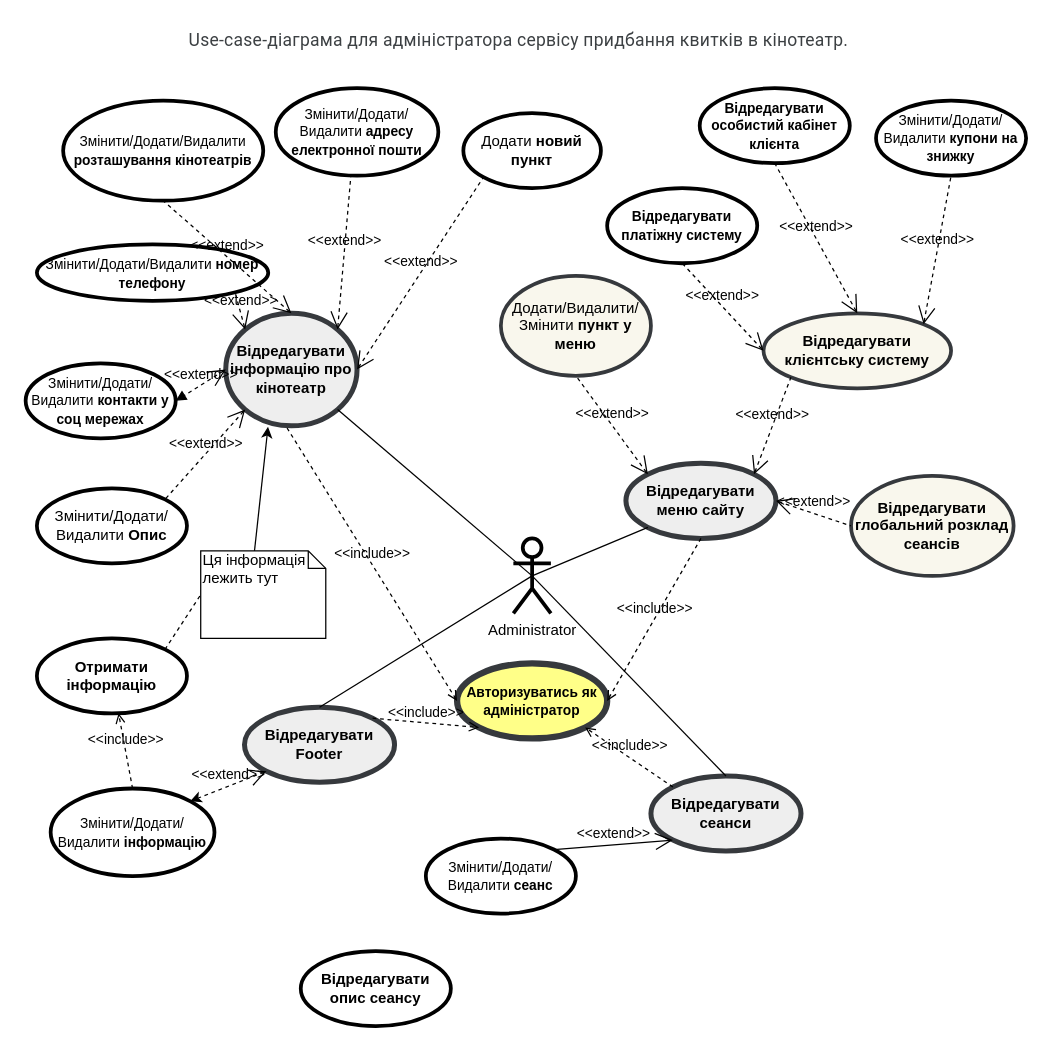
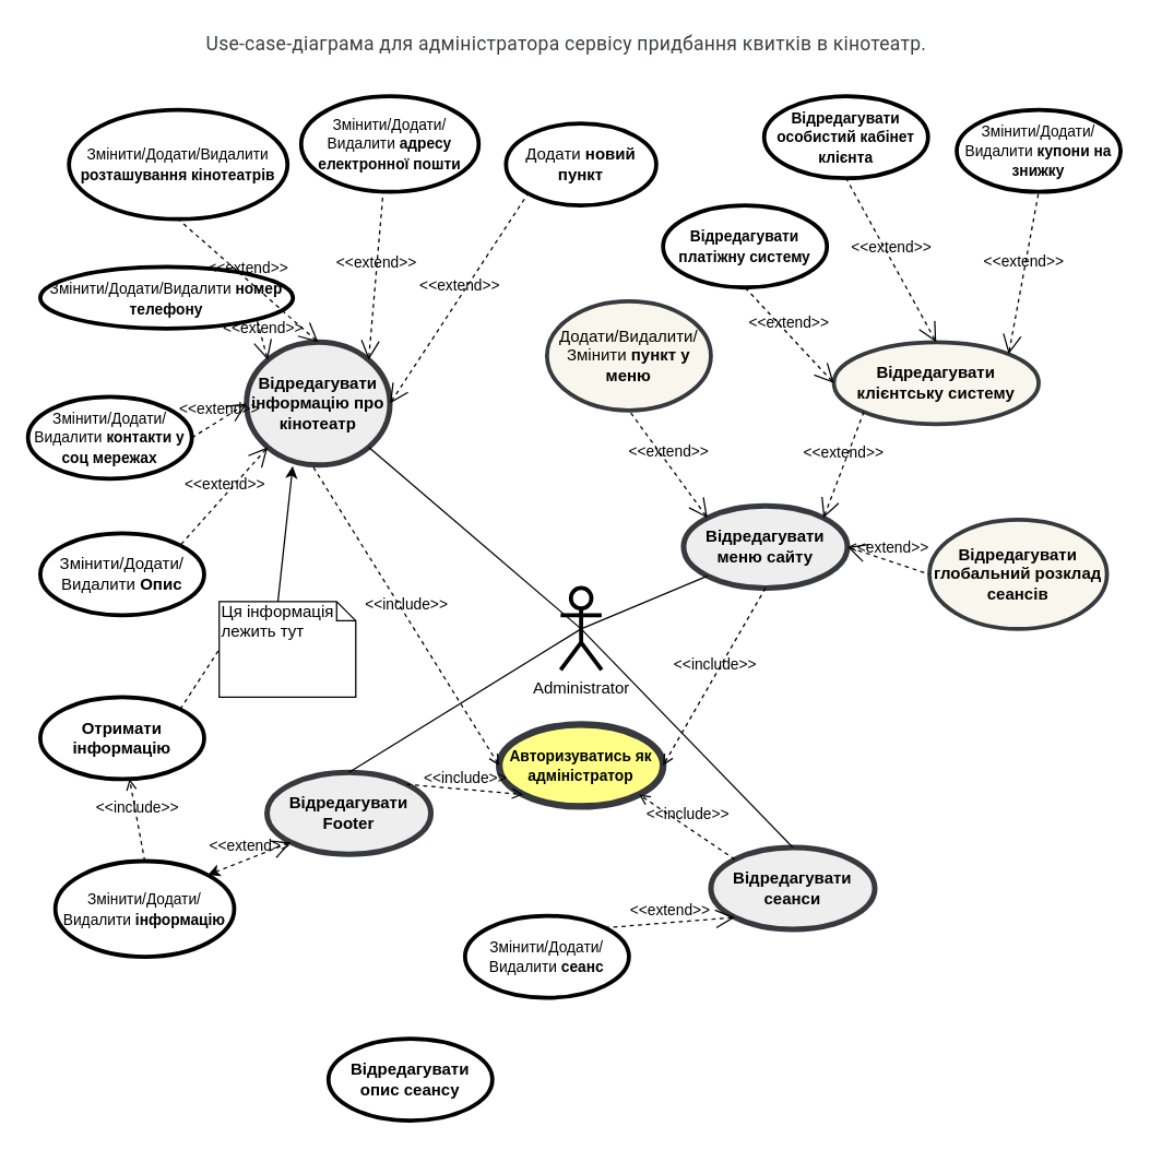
  <mxCell id="0" />
  <mxCell id="1" parent="0" />
  <mxCell id="2" value="&lt;font style=&quot;font-size: 11px&quot;&gt;Авторизуватись як адміністратор&lt;/font&gt;" style="shape=ellipse;html=1;strokeWidth=5;fontStyle=1;whiteSpace=wrap;align=center;perimeter=ellipsePerimeter;fillColor=#ffff88;strokeColor=#36393d;" vertex="1" parent="1"><mxGeometry x="365" y="530" width="120" height="60" as="geometry" /></mxCell>
  <mxCell id="3" value="Administrator" style="shape=umlActor;html=1;verticalLabelPosition=bottom;verticalAlign=top;align=center;strokeWidth=3;" vertex="1" parent="1"><mxGeometry x="410" y="430" width="30" height="60" as="geometry" /></mxCell>
  <mxCell id="4" value="&lt;span style=&quot;color: rgb(60 , 64 , 67) ; font-family: &amp;#34;roboto&amp;#34; , &amp;#34;arial&amp;#34; , sans-serif ; font-size: 14px ; letter-spacing: 0.2px&quot;&gt;Use-case-діаграма для адміністратора сервісу придбання квитків в кінотеатр.&lt;br/&gt;&lt;br/&gt;&lt;/span&gt;" style="text;html=1;align=center;verticalAlign=middle;resizable=0;points=[];autosize=1;" vertex="1" parent="1"><mxGeometry x="149" y="20" width="530" height="40" as="geometry" /></mxCell>
  <mxCell id="5" value="Відредагувати сеанси" style="shape=ellipse;html=1;strokeWidth=4;fontStyle=1;whiteSpace=wrap;align=center;perimeter=ellipsePerimeter;shadow=0;sketch=0;fillColor=#eeeeee;strokeColor=#36393d;" vertex="1" parent="1"><mxGeometry x="520" y="620" width="120" height="60" as="geometry" /></mxCell>
  <mxCell id="6" value="Відредагувати інформацію про кінотеатр" style="shape=ellipse;html=1;strokeWidth=4;fontStyle=1;whiteSpace=wrap;align=center;perimeter=ellipsePerimeter;shadow=0;sketch=0;fillColor=#eeeeee;strokeColor=#36393d;" vertex="1" parent="1"><mxGeometry x="180" y="250" width="105" height="90" as="geometry" /></mxCell>
  <mxCell id="7" value="Відредагувати меню сайту" style="shape=ellipse;html=1;strokeWidth=4;fontStyle=1;whiteSpace=wrap;align=center;perimeter=ellipsePerimeter;shadow=0;sketch=0;fillColor=#eeeeee;strokeColor=#36393d;" vertex="1" parent="1"><mxGeometry x="500" y="370" width="120" height="60" as="geometry" /></mxCell>
  <mxCell id="8" value="Відредагувати Footer" style="shape=ellipse;html=1;strokeWidth=4;fontStyle=1;whiteSpace=wrap;align=center;perimeter=ellipsePerimeter;shadow=0;sketch=0;perimeterSpacing=0;fillColor=#eeeeee;strokeColor=#36393d;" vertex="1" parent="1"><mxGeometry x="195" y="565" width="120" height="60" as="geometry" /></mxCell>
  <mxCell id="9" value="" style="edgeStyle=none;html=1;endArrow=none;verticalAlign=bottom;exitX=1;exitY=1;exitDx=0;exitDy=0;entryX=0.5;entryY=0.5;entryDx=0;entryDy=0;entryPerimeter=0;" edge="1" parent="1" source="6" target="3"><mxGeometry width="160" relative="1" as="geometry"><mxPoint x="280" y="480" as="sourcePoint" /><mxPoint x="440" y="480" as="targetPoint" /></mxGeometry></mxCell>
  <mxCell id="10" value="" style="edgeStyle=none;html=1;endArrow=none;verticalAlign=bottom;entryX=0;entryY=1;entryDx=0;entryDy=0;exitX=0.5;exitY=0.5;exitDx=0;exitDy=0;exitPerimeter=0;" edge="1" parent="1" source="3" target="7"><mxGeometry width="160" relative="1" as="geometry"><mxPoint x="280" y="480" as="sourcePoint" /><mxPoint x="440" y="480" as="targetPoint" /></mxGeometry></mxCell>
  <mxCell id="11" value="" style="edgeStyle=none;html=1;endArrow=none;verticalAlign=bottom;exitX=0.5;exitY=0;exitDx=0;exitDy=0;entryX=0.5;entryY=0.5;entryDx=0;entryDy=0;entryPerimeter=0;" edge="1" parent="1" source="8" target="3"><mxGeometry width="160" relative="1" as="geometry"><mxPoint x="280" y="480" as="sourcePoint" /><mxPoint x="440" y="480" as="targetPoint" /></mxGeometry></mxCell>
  <mxCell id="12" value="" style="edgeStyle=none;html=1;endArrow=none;verticalAlign=bottom;entryX=0.5;entryY=0;entryDx=0;entryDy=0;exitX=0.5;exitY=0.5;exitDx=0;exitDy=0;exitPerimeter=0;" edge="1" parent="1" source="3" target="5"><mxGeometry width="160" relative="1" as="geometry"><mxPoint x="280" y="480" as="sourcePoint" /><mxPoint x="440" y="480" as="targetPoint" /></mxGeometry></mxCell>
  <mxCell id="13" value="&amp;lt;&amp;lt;include&amp;gt;&amp;gt;" style="edgeStyle=none;html=1;endArrow=open;verticalAlign=bottom;dashed=1;labelBackgroundColor=none;exitX=1;exitY=0;exitDx=0;exitDy=0;entryX=0;entryY=1;entryDx=0;entryDy=0;" edge="1" parent="1" source="8" target="2"><mxGeometry width="160" relative="1" as="geometry"><mxPoint x="325" y="630" as="sourcePoint" /><mxPoint x="485" y="630" as="targetPoint" /></mxGeometry></mxCell>
  <mxCell id="14" value="&amp;lt;&amp;lt;include&amp;gt;&amp;gt;" style="edgeStyle=none;html=1;endArrow=open;verticalAlign=bottom;dashed=1;labelBackgroundColor=none;exitX=0.467;exitY=1.019;exitDx=0;exitDy=0;entryX=0;entryY=0.5;entryDx=0;entryDy=0;exitPerimeter=0;" edge="1" parent="1" source="6" target="2"><mxGeometry width="160" relative="1" as="geometry"><mxPoint x="280" y="480" as="sourcePoint" /><mxPoint x="440" y="480" as="targetPoint" /></mxGeometry></mxCell>
  <mxCell id="15" value="&amp;lt;&amp;lt;include&amp;gt;&amp;gt;" style="edgeStyle=none;html=1;endArrow=open;verticalAlign=bottom;dashed=1;labelBackgroundColor=none;exitX=0.5;exitY=1;exitDx=0;exitDy=0;entryX=1;entryY=0.5;entryDx=0;entryDy=0;" edge="1" parent="1" source="7" target="2"><mxGeometry width="160" relative="1" as="geometry"><mxPoint x="280" y="480" as="sourcePoint" /><mxPoint x="440" y="480" as="targetPoint" /></mxGeometry></mxCell>
  <mxCell id="16" value="&amp;lt;&amp;lt;include&amp;gt;&amp;gt;" style="edgeStyle=none;html=1;endArrow=open;verticalAlign=bottom;dashed=1;labelBackgroundColor=none;exitX=0;exitY=0;exitDx=0;exitDy=0;entryX=1;entryY=1;entryDx=0;entryDy=0;" edge="1" parent="1" source="5" target="2"><mxGeometry width="160" relative="1" as="geometry"><mxPoint x="280" y="480" as="sourcePoint" /><mxPoint x="440" y="480" as="targetPoint" /></mxGeometry></mxCell>
  <mxCell id="17" value="&lt;span style=&quot;font-weight: normal&quot;&gt;Змінити/Додати/Видалити &lt;/span&gt;Опис" style="shape=ellipse;html=1;strokeWidth=3;fontStyle=1;whiteSpace=wrap;align=center;perimeter=ellipsePerimeter;shadow=0;sketch=0;" vertex="1" parent="1"><mxGeometry x="29" y="390" width="120" height="60" as="geometry" /></mxCell>
  <mxCell id="18" value="&lt;font style=&quot;font-size: 11px ; font-weight: normal&quot;&gt;Змінити/Додати/Видалити &lt;/font&gt;&lt;font style=&quot;font-size: 11px&quot;&gt;контакти у соц мережах&lt;/font&gt;" style="shape=ellipse;html=1;strokeWidth=3;fontStyle=1;whiteSpace=wrap;align=center;perimeter=ellipsePerimeter;shadow=0;sketch=0;" vertex="1" parent="1"><mxGeometry x="20" y="290" width="120" height="60" as="geometry" /></mxCell>
  <mxCell id="19" value="&lt;span style=&quot;font-size: 11px ; font-weight: normal&quot;&gt;Змінити/Додати/Видалити &lt;/span&gt;&lt;span style=&quot;font-size: 11px&quot;&gt;номер телефону&lt;/span&gt;" style="shape=ellipse;html=1;strokeWidth=3;fontStyle=1;whiteSpace=wrap;align=center;perimeter=ellipsePerimeter;shadow=0;sketch=0;" vertex="1" parent="1"><mxGeometry x="29" y="195" width="185" height="45" as="geometry" /></mxCell>
  <mxCell id="20" value="&lt;font style=&quot;font-size: 11px ; font-weight: normal&quot;&gt;Змінити/Додати/Видалити &lt;/font&gt;&lt;font style=&quot;font-size: 11px&quot;&gt;розташування кінотеатрів&lt;/font&gt;" style="shape=ellipse;html=1;strokeWidth=3;fontStyle=1;whiteSpace=wrap;align=center;perimeter=ellipsePerimeter;shadow=0;sketch=0;" vertex="1" parent="1"><mxGeometry x="50" y="80" width="160" height="80" as="geometry" /></mxCell>
  <mxCell id="21" value="&lt;span style=&quot;font-size: 11px ; font-weight: normal&quot;&gt;Змінити/Додати/Видалити &lt;/span&gt;&lt;span style=&quot;font-size: 11px&quot;&gt;адресу електронної пошти&lt;/span&gt;" style="shape=ellipse;html=1;strokeWidth=3;fontStyle=1;whiteSpace=wrap;align=center;perimeter=ellipsePerimeter;shadow=0;sketch=0;" vertex="1" parent="1"><mxGeometry x="220" y="70" width="130" height="70" as="geometry" /></mxCell>
  <mxCell id="22" value="&lt;span style=&quot;font-weight: normal&quot;&gt;Додати/Видалити/Змінити&amp;nbsp;&lt;/span&gt;пункт у меню" style="shape=ellipse;html=1;strokeWidth=3;fontStyle=1;whiteSpace=wrap;align=center;perimeter=ellipsePerimeter;shadow=0;sketch=0;fillColor=#f9f7ed;strokeColor=#36393d;" vertex="1" parent="1"><mxGeometry x="400" y="220" width="120" height="80" as="geometry" /></mxCell>
  <mxCell id="23" value="&lt;span style=&quot;font-weight: normal&quot;&gt;Додати &lt;/span&gt;новий пункт" style="shape=ellipse;html=1;strokeWidth=3;fontStyle=1;whiteSpace=wrap;align=center;perimeter=ellipsePerimeter;shadow=0;sketch=0;" vertex="1" parent="1"><mxGeometry x="370" y="90" width="110" height="60" as="geometry" /></mxCell>
  <mxCell id="24" value="Відредагувати клієнтську систему" style="shape=ellipse;html=1;strokeWidth=3;fontStyle=1;whiteSpace=wrap;align=center;perimeter=ellipsePerimeter;shadow=0;sketch=0;fillColor=#f9f7ed;strokeColor=#36393d;" vertex="1" parent="1"><mxGeometry x="610" y="250" width="150" height="60" as="geometry" /></mxCell>
  <mxCell id="25" value="&amp;lt;&amp;lt;extend&amp;gt;&amp;gt;" style="edgeStyle=none;html=1;startArrow=open;endArrow=none;startSize=12;verticalAlign=bottom;dashed=1;labelBackgroundColor=none;exitX=0;exitY=1;exitDx=0;exitDy=0;entryX=1;entryY=0;entryDx=0;entryDy=0;" edge="1" parent="1" source="6" target="17"><mxGeometry width="160" relative="1" as="geometry"><mxPoint x="280" y="420" as="sourcePoint" /><mxPoint x="440" y="420" as="targetPoint" /></mxGeometry></mxCell>
- <mxCell id="26" value="&amp;lt;&amp;lt;extend&amp;gt;&amp;gt;" style="edgeStyle=none;html=1;startArrow=open;endArrow=block;startSize=12;verticalAlign=bottom;dashed=1;labelBackgroundColor=none;entryX=1;entryY=0.5;entryDx=0;entryDy=0;exitX=0;exitY=0.5;exitDx=0;exitDy=0;" edge="1" parent="1" source="6" target="18"><mxGeometry width="160" relative="1" as="geometry"><mxPoint x="290" y="290" as="sourcePoint" /><mxPoint x="450" y="290" as="targetPoint" /></mxGeometry></mxCell>
+ <mxCell id="26" value="&amp;lt;&amp;lt;extend&amp;gt;&amp;gt;" style="edgeStyle=none;html=1;startArrow=open;endArrow=none;startSize=12;verticalAlign=bottom;dashed=1;labelBackgroundColor=none;entryX=1;entryY=0.5;entryDx=0;entryDy=0;exitX=0;exitY=0.5;exitDx=0;exitDy=0;" edge="1" parent="1" source="6" target="18"><mxGeometry width="160" relative="1" as="geometry"><mxPoint x="290" y="290" as="sourcePoint" /><mxPoint x="450" y="290" as="targetPoint" /></mxGeometry></mxCell>
  <mxCell id="27" value="&amp;lt;&amp;lt;extend&amp;gt;&amp;gt;" style="edgeStyle=none;html=1;startArrow=open;endArrow=none;startSize=12;verticalAlign=bottom;dashed=1;labelBackgroundColor=none;entryX=1;entryY=1;entryDx=0;entryDy=0;exitX=0;exitY=0;exitDx=0;exitDy=0;" edge="1" parent="1" source="6" target="19"><mxGeometry width="160" relative="1" as="geometry"><mxPoint x="290" y="290" as="sourcePoint" /><mxPoint x="450" y="290" as="targetPoint" /></mxGeometry></mxCell>
  <mxCell id="28" value="&amp;lt;&amp;lt;extend&amp;gt;&amp;gt;" style="edgeStyle=none;html=1;startArrow=open;endArrow=none;startSize=12;verticalAlign=bottom;dashed=1;labelBackgroundColor=none;entryX=0.5;entryY=1;entryDx=0;entryDy=0;exitX=0.5;exitY=0;exitDx=0;exitDy=0;" edge="1" parent="1" source="6" target="20"><mxGeometry width="160" relative="1" as="geometry"><mxPoint x="290" y="290" as="sourcePoint" /><mxPoint x="450" y="290" as="targetPoint" /></mxGeometry></mxCell>
  <mxCell id="29" value="&amp;lt;&amp;lt;extend&amp;gt;&amp;gt;" style="edgeStyle=none;html=1;startArrow=open;endArrow=none;startSize=12;verticalAlign=bottom;dashed=1;labelBackgroundColor=none;entryX=0.462;entryY=1;entryDx=0;entryDy=0;entryPerimeter=0;exitX=1;exitY=0;exitDx=0;exitDy=0;" edge="1" parent="1" source="6" target="21"><mxGeometry width="160" relative="1" as="geometry"><mxPoint x="290" y="290" as="sourcePoint" /><mxPoint x="450" y="290" as="targetPoint" /></mxGeometry></mxCell>
  <mxCell id="30" value="&amp;lt;&amp;lt;extend&amp;gt;&amp;gt;" style="edgeStyle=none;html=1;startArrow=open;endArrow=none;startSize=12;verticalAlign=bottom;dashed=1;labelBackgroundColor=none;entryX=0;entryY=1;entryDx=0;entryDy=0;exitX=1;exitY=0.5;exitDx=0;exitDy=0;" edge="1" parent="1" source="6" target="23"><mxGeometry width="160" relative="1" as="geometry"><mxPoint x="290" y="290" as="sourcePoint" /><mxPoint x="450" y="290" as="targetPoint" /></mxGeometry></mxCell>
  <mxCell id="31" value="&amp;lt;&amp;lt;extend&amp;gt;&amp;gt;" style="edgeStyle=none;html=1;startArrow=open;endArrow=none;startSize=12;verticalAlign=bottom;dashed=1;labelBackgroundColor=none;entryX=0.5;entryY=1;entryDx=0;entryDy=0;exitX=0;exitY=0;exitDx=0;exitDy=0;" edge="1" parent="1" source="7" target="22"><mxGeometry width="160" relative="1" as="geometry"><mxPoint x="290" y="340" as="sourcePoint" /><mxPoint x="450" y="340" as="targetPoint" /></mxGeometry></mxCell>
  <mxCell id="32" value="&amp;lt;&amp;lt;extend&amp;gt;&amp;gt;" style="edgeStyle=none;html=1;startArrow=open;endArrow=none;startSize=12;verticalAlign=bottom;dashed=1;labelBackgroundColor=none;entryX=0;entryY=1;entryDx=0;entryDy=0;exitX=1;exitY=0;exitDx=0;exitDy=0;" edge="1" parent="1" source="7" target="24"><mxGeometry width="160" relative="1" as="geometry"><mxPoint x="540" y="350" as="sourcePoint" /><mxPoint x="450" y="340" as="targetPoint" /></mxGeometry></mxCell>
  <mxCell id="33" value="&lt;font style=&quot;font-size: 11px&quot;&gt;Відредагувати особистий кабінет клієнта&lt;/font&gt;" style="shape=ellipse;html=1;strokeWidth=3;fontStyle=1;whiteSpace=wrap;align=center;perimeter=ellipsePerimeter;shadow=0;sketch=0;" vertex="1" parent="1"><mxGeometry x="559" y="70" width="120" height="60" as="geometry" /></mxCell>
  <mxCell id="34" value="&amp;lt;&amp;lt;extend&amp;gt;&amp;gt;" style="edgeStyle=none;html=1;startArrow=open;endArrow=none;startSize=12;verticalAlign=bottom;dashed=1;labelBackgroundColor=none;entryX=0.5;entryY=1;entryDx=0;entryDy=0;exitX=0.5;exitY=0;exitDx=0;exitDy=0;" edge="1" parent="1" source="24" target="33"><mxGeometry width="160" relative="1" as="geometry"><mxPoint x="290" y="360" as="sourcePoint" /><mxPoint x="450" y="360" as="targetPoint" /></mxGeometry></mxCell>
  <mxCell id="35" value="&lt;font style=&quot;font-size: 11px&quot;&gt;Відредагувати платіжну систему&lt;/font&gt;" style="shape=ellipse;html=1;strokeWidth=3;fontStyle=1;whiteSpace=wrap;align=center;perimeter=ellipsePerimeter;shadow=0;sketch=0;" vertex="1" parent="1"><mxGeometry x="485" y="150" width="120" height="60" as="geometry" /></mxCell>
  <mxCell id="36" value="&amp;lt;&amp;lt;extend&amp;gt;&amp;gt;" style="edgeStyle=none;html=1;startArrow=open;endArrow=none;startSize=12;verticalAlign=bottom;dashed=1;labelBackgroundColor=none;entryX=0.5;entryY=1;entryDx=0;entryDy=0;exitX=0;exitY=0.5;exitDx=0;exitDy=0;" edge="1" parent="1" target="35" source="24"><mxGeometry width="160" relative="1" as="geometry"><mxPoint x="678.997" y="318.787" as="sourcePoint" /><mxPoint x="287.03" y="360" as="targetPoint" /></mxGeometry></mxCell>
  <mxCell id="37" value="Відредагувати глобальний розклад сеансів" style="shape=ellipse;html=1;strokeWidth=3;fontStyle=1;whiteSpace=wrap;align=center;perimeter=ellipsePerimeter;shadow=0;sketch=0;fillColor=#f9f7ed;strokeColor=#36393d;" vertex="1" parent="1"><mxGeometry x="680" y="380" width="130" height="80" as="geometry" /></mxCell>
  <mxCell id="38" value="&amp;lt;&amp;lt;extend&amp;gt;&amp;gt;" style="edgeStyle=none;html=1;startArrow=open;endArrow=none;startSize=12;verticalAlign=bottom;dashed=1;labelBackgroundColor=none;entryX=0;entryY=0.5;entryDx=0;entryDy=0;exitX=1;exitY=0.5;exitDx=0;exitDy=0;" edge="1" parent="1" source="7" target="37"><mxGeometry width="160" relative="1" as="geometry"><mxPoint x="290" y="370" as="sourcePoint" /><mxPoint x="450" y="370" as="targetPoint" /></mxGeometry></mxCell>
  <mxCell id="39" value="&lt;font style=&quot;font-size: 11px&quot;&gt;&lt;span style=&quot;font-weight: 400&quot;&gt;Змінити/Додати/Видалити&lt;/span&gt;&amp;nbsp;інформацію&lt;/font&gt;" style="shape=ellipse;html=1;strokeWidth=3;fontStyle=1;whiteSpace=wrap;align=center;perimeter=ellipsePerimeter;shadow=0;sketch=0;" vertex="1" parent="1"><mxGeometry x="40" y="630" width="131" height="70" as="geometry" /></mxCell>
  <mxCell id="40" value="&lt;span style=&quot;font-size: 11px ; font-weight: 400&quot;&gt;Змінити/Додати/Видалити &lt;/span&gt;&lt;span style=&quot;font-size: 11px&quot;&gt;купони на знижку&lt;/span&gt;" style="shape=ellipse;html=1;strokeWidth=3;fontStyle=1;whiteSpace=wrap;align=center;perimeter=ellipsePerimeter;shadow=0;sketch=0;" vertex="1" parent="1"><mxGeometry x="700" y="80" width="120" height="60" as="geometry" /></mxCell>
  <mxCell id="41" value="&amp;lt;&amp;lt;extend&amp;gt;&amp;gt;" style="edgeStyle=none;html=1;startArrow=open;endArrow=none;startSize=12;verticalAlign=bottom;dashed=1;labelBackgroundColor=none;entryX=0.5;entryY=1;entryDx=0;entryDy=0;exitX=1;exitY=0;exitDx=0;exitDy=0;" edge="1" parent="1" source="24" target="40"><mxGeometry width="160" relative="1" as="geometry"><mxPoint x="290" y="330" as="sourcePoint" /><mxPoint x="450" y="330" as="targetPoint" /></mxGeometry></mxCell>
  <mxCell id="42" value="&amp;lt;&amp;lt;extend&amp;gt;&amp;gt;" style="edgeStyle=none;html=1;startArrow=open;endArrow=classic;startSize=12;verticalAlign=bottom;dashed=1;labelBackgroundColor=none;exitX=0;exitY=1;exitDx=0;exitDy=0;entryX=1;entryY=0;entryDx=0;entryDy=0;" edge="1" parent="1" source="8" target="39"><mxGeometry width="160" relative="1" as="geometry"><mxPoint x="210" y="654.58" as="sourcePoint" /><mxPoint x="370" y="654.58" as="targetPoint" /></mxGeometry></mxCell>
  <mxCell id="43" value="&amp;lt;&amp;lt;include&amp;gt;&amp;gt;" style="edgeStyle=none;html=1;endArrow=open;verticalAlign=bottom;dashed=1;labelBackgroundColor=none;exitX=0.5;exitY=0;exitDx=0;exitDy=0;" edge="1" parent="1" source="39" target="44"><mxGeometry width="160" relative="1" as="geometry"><mxPoint x="60" y="530" as="sourcePoint" /><mxPoint x="80" y="570" as="targetPoint" /></mxGeometry></mxCell>
  <mxCell id="44" value="Отримати інформацію" style="shape=ellipse;html=1;strokeWidth=3;fontStyle=1;whiteSpace=wrap;align=center;perimeter=ellipsePerimeter;" vertex="1" parent="1"><mxGeometry x="29" y="510" width="120" height="60" as="geometry" /></mxCell>
  <mxCell id="45" value="Ця інформація лежить тут" style="shape=note;whiteSpace=wrap;html=1;size=14;verticalAlign=top;align=left;spacingTop=-6;shadow=0;sketch=0;strokeWidth=1;" vertex="1" parent="1"><mxGeometry x="160" y="440" width="100" height="70" as="geometry" /></mxCell>
  <mxCell id="46" value="" style="endArrow=none;dashed=1;html=1;entryX=0;entryY=0.5;entryDx=0;entryDy=0;entryPerimeter=0;exitX=1;exitY=0;exitDx=0;exitDy=0;" edge="1" parent="1" source="44" target="45"><mxGeometry width="50" height="50" relative="1" as="geometry"><mxPoint x="99" y="510" as="sourcePoint" /><mxPoint x="149" y="460" as="targetPoint" /></mxGeometry></mxCell>
  <mxCell id="47" value="" style="endArrow=classic;html=1;exitX=0;exitY=0;exitDx=43;exitDy=0;exitPerimeter=0;entryX=0.322;entryY=1.009;entryDx=0;entryDy=0;entryPerimeter=0;" edge="1" parent="1" source="45" target="6"><mxGeometry width="50" height="50" relative="1" as="geometry"><mxPoint x="171" y="410" as="sourcePoint" /><mxPoint x="221" y="360" as="targetPoint" /></mxGeometry></mxCell>
  <mxCell id="48" value="&lt;span style=&quot;font-size: 11px ; font-weight: 400&quot;&gt;Змінити/Додати/Видалити &lt;/span&gt;&lt;span style=&quot;font-size: 11px&quot;&gt;сеанс&lt;/span&gt;" style="shape=ellipse;html=1;strokeWidth=3;fontStyle=1;whiteSpace=wrap;align=center;perimeter=ellipsePerimeter;shadow=0;sketch=0;" vertex="1" parent="1"><mxGeometry x="340" y="670" width="120" height="60" as="geometry" /></mxCell>
- <mxCell id="49" value="&amp;lt;&amp;lt;extend&amp;gt;&amp;gt;" style="edgeStyle=none;html=1;startArrow=open;endArrow=none;startSize=12;verticalAlign=bottom;dashed=0;labelBackgroundColor=none;exitX=0;exitY=1;exitDx=0;exitDy=0;entryX=1;entryY=0;entryDx=0;entryDy=0;" edge="1" parent="1" source="5" target="48"><mxGeometry width="160" relative="1" as="geometry"><mxPoint x="370" y="700" as="sourcePoint" /><mxPoint x="530" y="700" as="targetPoint" /></mxGeometry></mxCell>
+ <mxCell id="49" value="&amp;lt;&amp;lt;extend&amp;gt;&amp;gt;" style="edgeStyle=none;html=1;startArrow=open;endArrow=none;startSize=12;verticalAlign=bottom;dashed=1;labelBackgroundColor=none;exitX=0;exitY=1;exitDx=0;exitDy=0;entryX=1;entryY=0;entryDx=0;entryDy=0;" edge="1" parent="1" source="5" target="48"><mxGeometry width="160" relative="1" as="geometry"><mxPoint x="370" y="700" as="sourcePoint" /><mxPoint x="530" y="700" as="targetPoint" /></mxGeometry></mxCell>
  <mxCell id="50" value="Відредагувати опис сеансу" style="shape=ellipse;html=1;strokeWidth=3;fontStyle=1;whiteSpace=wrap;align=center;perimeter=ellipsePerimeter;shadow=0;sketch=0;" vertex="1" parent="1"><mxGeometry x="240" y="760" width="120" height="60" as="geometry" /></mxCell>
